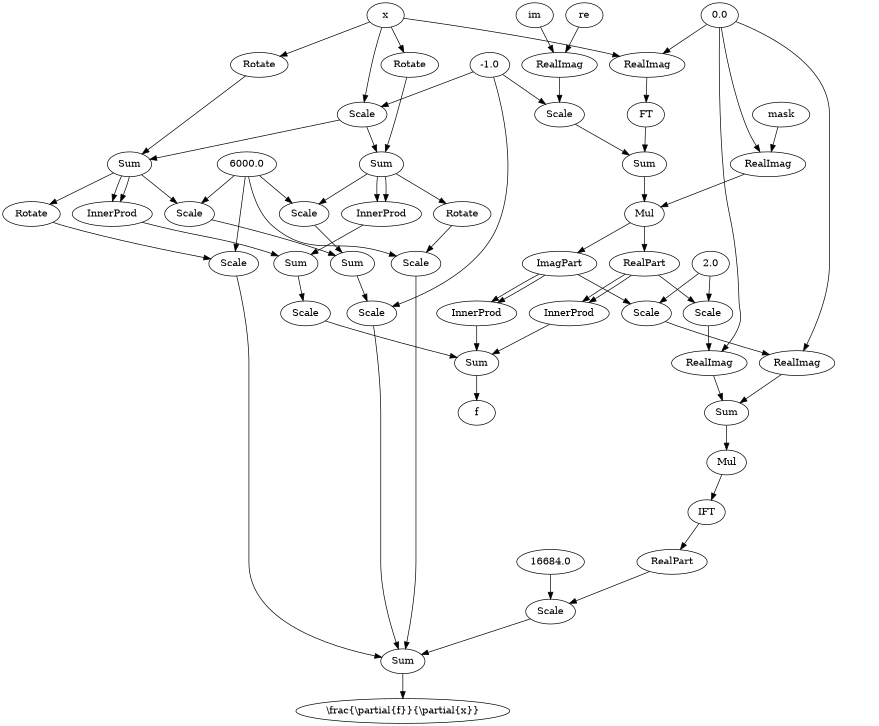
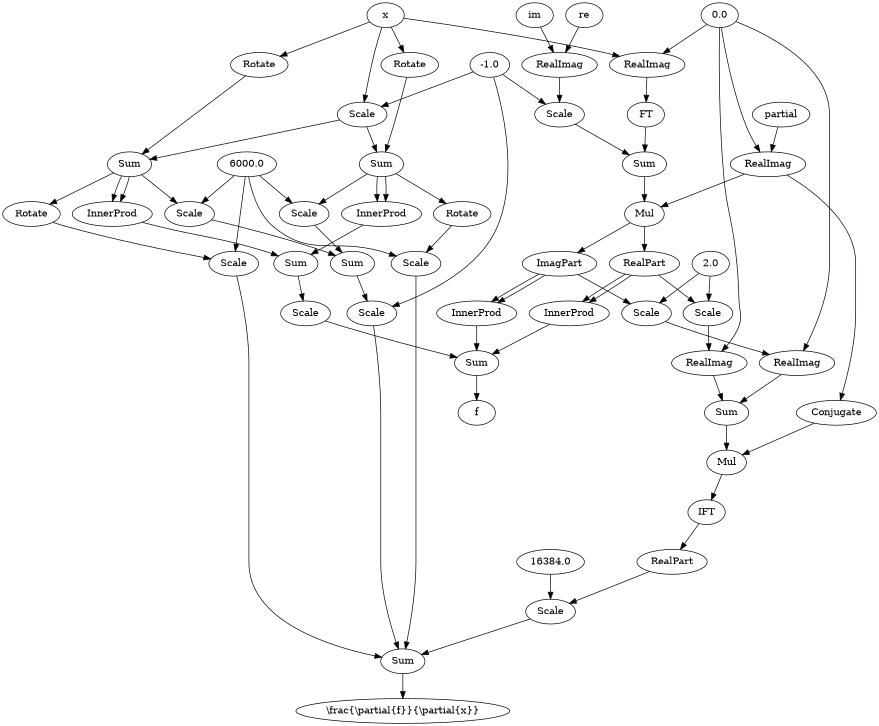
  digraph {
    n1 [label=x]
    n2 [label=Scale]
    n3 [label=RealImag]
    n4 [label=Rotate]
    n5 [label=Rotate]
    n6 [label=Sum]
    n7 [label=Sum]
    n8 [label=FT]
    n9 [label=re]
    n10 [label=RealImag]
    n11 [label=Scale]
-   n12 [label=mask]
+   n12 [label=partial]
    n13 [label=RealImag]
    n14 [label=Mul]
+   n15 [label=Conjugate]
    n16 [label=im]
    n17 [label=0.0]
    n18 [label=RealImag]
    n19 [label=RealImag]
    n20 [label=Sum]
-   n21 [label=16684.0]
+   n21 [label=16384.0]
    n22 [label=Scale]
    n23 [label=Sum]
    n24 [label=Scale]
    n25 [label=Sum]
    n26 [label=6000.0]
    n27 [label=Scale]
    n28 [label=Scale]
    n29 [label=Scale]
    n30 [label=Scale]
    n31 [label=Sum]
    n32 [label=-1.0]
    n33 [label=Scale]
    n34 [label=Sum]
    n35 [label=2.0]
    n36 [label=Scale]
    n37 [label=Scale]
    n38 [label=f]
    n39 [label="\\frac{\\partial{f}}{\\partial{x}}"]
    n40 [label=Sum]
    n41 [label=Mul]
    n42 [label=IFT]
    n43 [label=InnerProd]
    n44 [label=Rotate]
    n45 [label=InnerProd]
    n46 [label=Rotate]
    n47 [label=RealPart]
    n48 [label=ImagPart]
    n49 [label=RealPart]
    n50 [label=InnerProd]
    n51 [label=InnerProd]
    n1 -> n2
    n1 -> n3
    n1 -> n4
    n1 -> n5
    n2 -> n6
    n2 -> n7
    n3 -> n8
    n4 -> n6
    n5 -> n7
    n6 -> n27
    n6 -> n43
    n6 -> n43
    n6 -> n44
    n7 -> n30
    n7 -> n45
    n7 -> n45
    n7 -> n46
    n8 -> n34
    n9 -> n10
    n10 -> n11
    n11 -> n34
    n12 -> n13
    n13 -> n14
+   n13 -> n15
    n14 -> n47
    n14 -> n48
+   n15 -> n41
    n16 -> n10
    n17 -> n3
    n17 -> n13
    n17 -> n18
    n17 -> n19
    n18 -> n20
    n19 -> n20
    n20 -> n41
    n21 -> n22
    n22 -> n23
    n23 -> n39
    n24 -> n25
    n25 -> n38
    n26 -> n27
    n26 -> n28
    n26 -> n29
    n26 -> n30
    n27 -> n31
    n28 -> n23
    n29 -> n23
    n30 -> n31
    n31 -> n33
    n32 -> n2
    n32 -> n11
    n32 -> n33
    n33 -> n23
    n34 -> n14
    n35 -> n36
    n35 -> n37
    n36 -> n18
    n37 -> n19
    n40 -> n24
    n41 -> n42
    n42 -> n49
    n43 -> n40
    n44 -> n28
    n45 -> n40
    n46 -> n29
    n47 -> n36
    n47 -> n50
    n47 -> n50
    n48 -> n37
    n48 -> n51
    n48 -> n51
    n49 -> n22
    n50 -> n25
    n51 -> n25
  }
